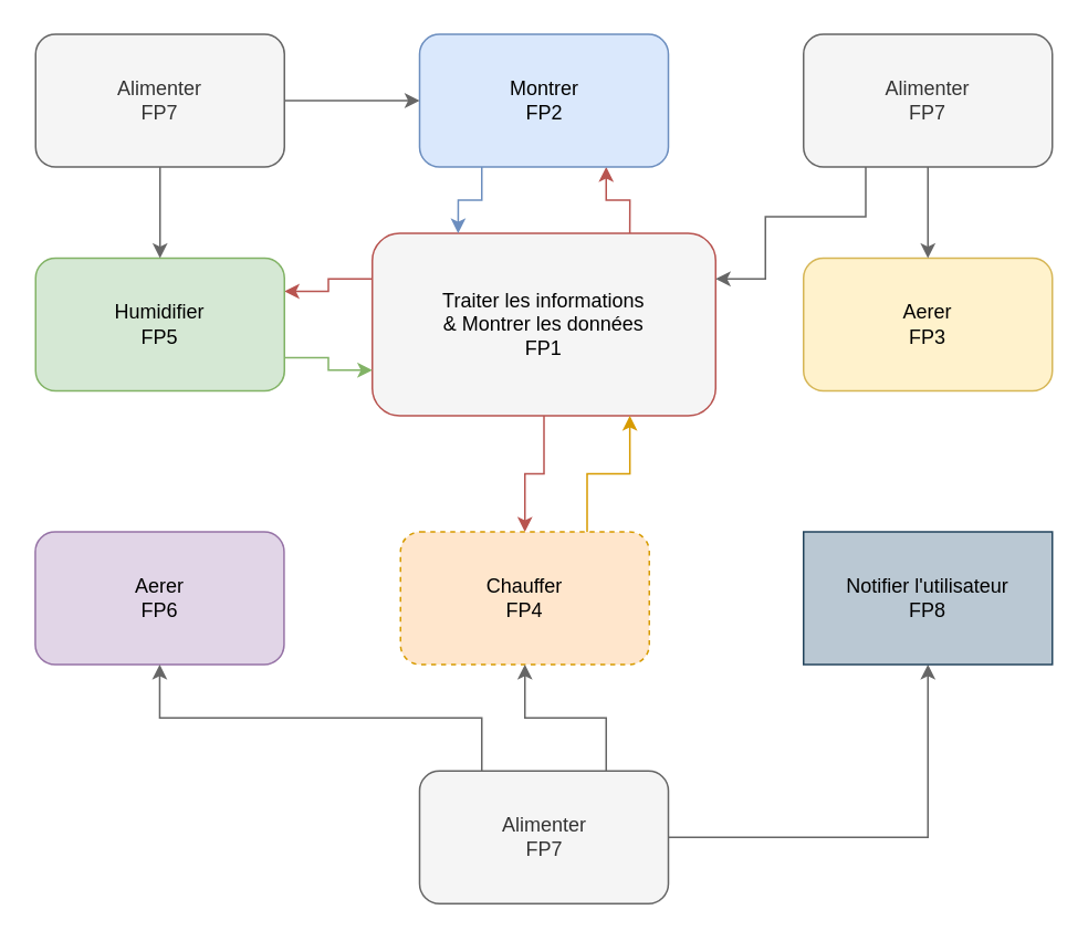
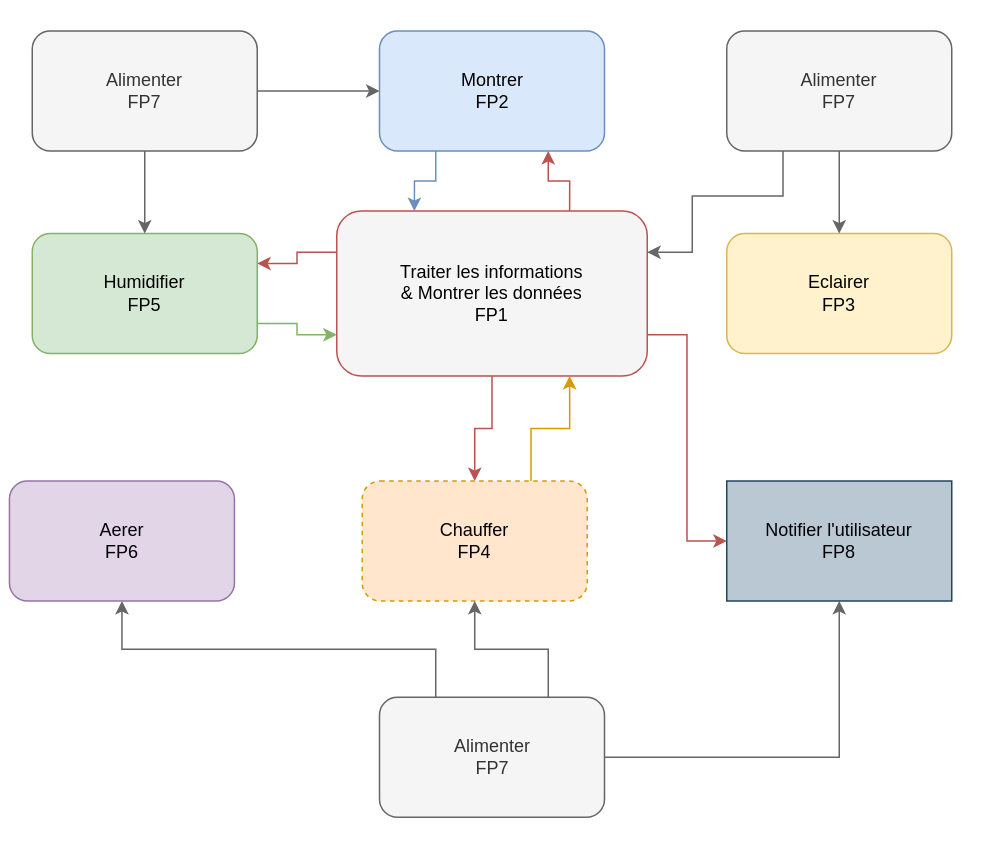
  <mxCell id="0" />
  <mxCell id="1" parent="0" />
  <mxCell id="2" style="edgeStyle=orthogonalEdgeStyle;rounded=0;orthogonalLoop=1;jettySize=auto;html=1;exitX=0.75;exitY=0;exitDx=0;exitDy=0;entryX=0.75;entryY=1;entryDx=0;entryDy=0;fillColor=#f8cecc;strokeColor=#b85450;" parent="1" source="6" target="11" edge="1"><mxGeometry relative="1" as="geometry" /></mxCell>
  <mxCell id="3" style="edgeStyle=orthogonalEdgeStyle;rounded=0;orthogonalLoop=1;jettySize=auto;html=1;exitX=0;exitY=0.25;exitDx=0;exitDy=0;entryX=1;entryY=0.25;entryDx=0;entryDy=0;fillColor=#f8cecc;strokeColor=#b85450;" parent="1" source="6" target="13" edge="1"><mxGeometry relative="1" as="geometry" /></mxCell>
  <mxCell id="4" style="edgeStyle=orthogonalEdgeStyle;rounded=0;orthogonalLoop=1;jettySize=auto;html=1;exitX=0.5;exitY=1;exitDx=0;exitDy=0;entryX=0.5;entryY=0;entryDx=0;entryDy=0;fillColor=#f8cecc;strokeColor=#b85450;" edge="1" parent="1" source="6" target="8"><mxGeometry relative="1" as="geometry" /></mxCell>
+ <mxCell id="5" style="edgeStyle=orthogonalEdgeStyle;rounded=0;orthogonalLoop=1;jettySize=auto;html=1;exitX=1;exitY=0.75;exitDx=0;exitDy=0;entryX=0;entryY=0.5;entryDx=0;entryDy=0;fillColor=#f8cecc;strokeColor=#b85450;" edge="1" parent="1" source="6" target="25"><mxGeometry relative="1" as="geometry" /></mxCell>
  <mxCell id="6" value="Traiter les informations&lt;br&gt;&amp;amp; Montrer les données&lt;br&gt;FP1" style="rounded=1;whiteSpace=wrap;html=1;fillColor=#f5f5f5;strokeColor=#b85450;" parent="1" vertex="1"><mxGeometry x="224" y="140" width="207" height="110" as="geometry" /></mxCell>
  <mxCell id="7" style="edgeStyle=orthogonalEdgeStyle;rounded=0;orthogonalLoop=1;jettySize=auto;html=1;exitX=0.75;exitY=0;exitDx=0;exitDy=0;entryX=0.75;entryY=1;entryDx=0;entryDy=0;fillColor=#ffe6cc;strokeColor=#d79b00;" edge="1" parent="1" source="8" target="6"><mxGeometry relative="1" as="geometry" /></mxCell>
  <mxCell id="8" value="Chauffer&lt;br&gt;FP4" style="rounded=1;whiteSpace=wrap;html=1;fillColor=#ffe6cc;strokeColor=#d79b00;dashed=1;" parent="1" vertex="1"><mxGeometry x="241" y="320" width="150" height="80" as="geometry" /></mxCell>
- <mxCell id="9" value="Aerer&lt;br&gt;FP6" style="rounded=1;whiteSpace=wrap;html=1;fillColor=#e1d5e7;strokeColor=#9673a6;" parent="1" vertex="1"><mxGeometry x="20.786" y="320" width="150" height="80" as="geometry" /></mxCell>
+ <mxCell id="9" value="Aerer&lt;br&gt;FP6" style="rounded=1;whiteSpace=wrap;html=1;fillColor=#e1d5e7;strokeColor=#9673a6;" parent="1" vertex="1"><mxGeometry x="5.786" y="320" width="150" height="80" as="geometry" /></mxCell>
  <mxCell id="10" style="edgeStyle=orthogonalEdgeStyle;rounded=0;orthogonalLoop=1;jettySize=auto;html=1;exitX=0.25;exitY=1;exitDx=0;exitDy=0;entryX=0.25;entryY=0;entryDx=0;entryDy=0;fillColor=#dae8fc;strokeColor=#6c8ebf;" parent="1" source="11" target="6" edge="1"><mxGeometry relative="1" as="geometry" /></mxCell>
  <mxCell id="11" value="Montrer&lt;br&gt;FP2" style="rounded=1;whiteSpace=wrap;html=1;fillColor=#dae8fc;strokeColor=#6c8ebf;" parent="1" vertex="1"><mxGeometry x="252.5" y="20" width="150" height="80" as="geometry" /></mxCell>
  <mxCell id="12" style="edgeStyle=orthogonalEdgeStyle;rounded=0;orthogonalLoop=1;jettySize=auto;html=1;exitX=1;exitY=0.75;exitDx=0;exitDy=0;entryX=0;entryY=0.75;entryDx=0;entryDy=0;fillColor=#d5e8d4;strokeColor=#82b366;" parent="1" source="13" target="6" edge="1"><mxGeometry relative="1" as="geometry" /></mxCell>
  <mxCell id="13" value="Humidifier&lt;br&gt;FP5" style="rounded=1;whiteSpace=wrap;html=1;fillColor=#d5e8d4;strokeColor=#82b366;" parent="1" vertex="1"><mxGeometry x="21" y="155" width="150" height="80" as="geometry" /></mxCell>
- <mxCell id="14" value="Aerer&lt;br&gt;FP3" style="rounded=1;whiteSpace=wrap;html=1;fillColor=#fff2cc;strokeColor=#d6b656;" parent="1" vertex="1"><mxGeometry x="484" y="155" width="150" height="80" as="geometry" /></mxCell>
+ <mxCell id="14" value="Eclairer&lt;br&gt;FP3" style="rounded=1;whiteSpace=wrap;html=1;fillColor=#fff2cc;strokeColor=#d6b656;" parent="1" vertex="1"><mxGeometry x="484" y="155" width="150" height="80" as="geometry" /></mxCell>
  <mxCell id="15" style="edgeStyle=orthogonalEdgeStyle;rounded=0;orthogonalLoop=1;jettySize=auto;html=1;exitX=0.5;exitY=1;exitDx=0;exitDy=0;entryX=0.5;entryY=0;entryDx=0;entryDy=0;fillColor=#f5f5f5;strokeColor=#666666;" parent="1" source="17" target="13" edge="1"><mxGeometry relative="1" as="geometry" /></mxCell>
  <mxCell id="16" style="edgeStyle=orthogonalEdgeStyle;rounded=0;orthogonalLoop=1;jettySize=auto;html=1;exitX=1;exitY=0.5;exitDx=0;exitDy=0;entryX=0;entryY=0.5;entryDx=0;entryDy=0;fillColor=#f5f5f5;strokeColor=#666666;" parent="1" source="17" target="11" edge="1"><mxGeometry relative="1" as="geometry" /></mxCell>
  <mxCell id="17" value="Alimenter&lt;br&gt;FP7" style="rounded=1;whiteSpace=wrap;html=1;fillColor=#f5f5f5;strokeColor=#666666;fontColor=#333333;" parent="1" vertex="1"><mxGeometry x="21" y="20" width="150" height="80" as="geometry" /></mxCell>
  <mxCell id="18" style="edgeStyle=orthogonalEdgeStyle;rounded=0;orthogonalLoop=1;jettySize=auto;html=1;exitX=0.5;exitY=1;exitDx=0;exitDy=0;entryX=0.5;entryY=0;entryDx=0;entryDy=0;fillColor=#f5f5f5;strokeColor=#666666;" parent="1" source="20" target="14" edge="1"><mxGeometry relative="1" as="geometry" /></mxCell>
  <mxCell id="19" style="edgeStyle=orthogonalEdgeStyle;rounded=0;orthogonalLoop=1;jettySize=auto;html=1;exitX=0.25;exitY=1;exitDx=0;exitDy=0;entryX=1;entryY=0.25;entryDx=0;entryDy=0;fillColor=#f5f5f5;strokeColor=#666666;" parent="1" source="20" target="6" edge="1"><mxGeometry relative="1" as="geometry"><Array as="points"><mxPoint x="521" y="130" /><mxPoint x="461" y="130" /><mxPoint x="461" y="167" /></Array></mxGeometry></mxCell>
  <mxCell id="20" value="Alimenter&lt;br&gt;FP7" style="rounded=1;whiteSpace=wrap;html=1;fillColor=#f5f5f5;strokeColor=#666666;fontColor=#333333;" parent="1" vertex="1"><mxGeometry x="484" y="20" width="150" height="80" as="geometry" /></mxCell>
  <mxCell id="21" style="edgeStyle=orthogonalEdgeStyle;rounded=0;orthogonalLoop=1;jettySize=auto;html=1;exitX=0.25;exitY=0;exitDx=0;exitDy=0;fillColor=#f5f5f5;strokeColor=#666666;" parent="1" source="24" target="9" edge="1"><mxGeometry relative="1" as="geometry" /></mxCell>
  <mxCell id="22" style="edgeStyle=orthogonalEdgeStyle;rounded=0;orthogonalLoop=1;jettySize=auto;html=1;exitX=0.75;exitY=0;exitDx=0;exitDy=0;fillColor=#f5f5f5;strokeColor=#666666;" parent="1" source="24" target="8" edge="1"><mxGeometry relative="1" as="geometry" /></mxCell>
  <mxCell id="23" style="edgeStyle=orthogonalEdgeStyle;rounded=0;orthogonalLoop=1;jettySize=auto;html=1;exitX=1;exitY=0.5;exitDx=0;exitDy=0;fillColor=#f5f5f5;strokeColor=#666666;" edge="1" parent="1" source="24" target="25"><mxGeometry relative="1" as="geometry" /></mxCell>
  <mxCell id="24" value="Alimenter&lt;br&gt;FP7" style="rounded=1;whiteSpace=wrap;html=1;fillColor=#f5f5f5;strokeColor=#666666;fontColor=#333333;" parent="1" vertex="1"><mxGeometry x="252.5" y="464.138" width="150" height="80" as="geometry" /></mxCell>
  <mxCell id="25" value="Notifier l'utilisateur&lt;br&gt;FP8" style="whiteSpace=wrap;html=1;fillColor=#bac8d3;strokeColor=#23445d;rounded=0;" vertex="1" parent="1"><mxGeometry x="484" y="320" width="150" height="80" as="geometry" /></mxCell>
